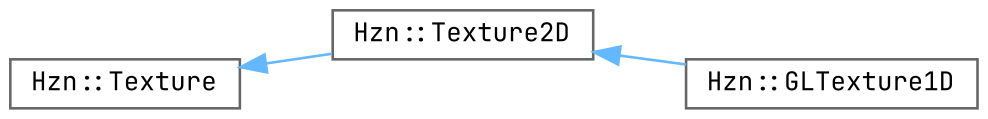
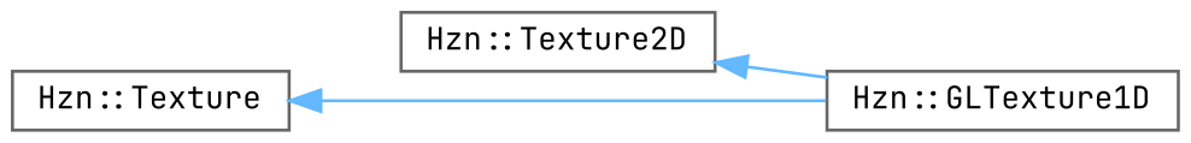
  digraph {
    fontname="JetBrains Mono"
    rankdir=LR
    node [color=grey40 fillcolor=white fontname="JetBrains Mono" fontsize=10 shape=box style=filled]
    edge [color=steelblue1 dir=back fontname="JetBrains Mono" fontsize=10 labelfontname=Helvetica labelfontsize=10 style=solid]
    n1 [height=0.2 label="Hzn::Texture" width=0.4]
    n2 [height=0.2 label="Hzn::Texture2D" width=0.4]
    n3 [height=0.2 label="Hzn::GLTexture1D" width=0.4]
-   n1 -> n2
+   n1 -> n3
    n2 -> n3
  }
